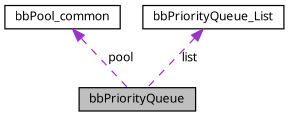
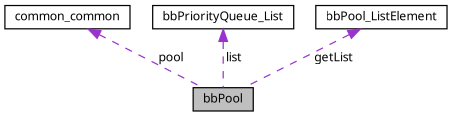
  digraph {
    fontname="Noto Sans"
    node [color=black fillcolor=white fontname="Noto Sans" fontsize=10 shape=record style=filled]
    edge [color=darkorchid3 dir=back fontname="Noto Sans" fontsize=10 labelfontname=Helvetica labelfontsize=10 style=dashed]
-   n1 [fillcolor=grey75 fontcolor=black height=0.2 label=bbPriorityQueue width=0.4]
-   n2 [height=0.2 label=bbPool_common width=0.4]
+   n1 [fillcolor=grey75 fontcolor=black height=0.2 label=bbPool width=0.4]
+   n2 [height=0.2 label=common_common width=0.4]
    n3 [height=0.2 label=bbPriorityQueue_List width=0.4]
+   n4 [height=0.2 label=bbPool_ListElement width=0.4]
    n2 -> n1 [label=" pool"]
    n3 -> n1 [label=" list"]
+   n4 -> n1 [label=" getList"]
  }
